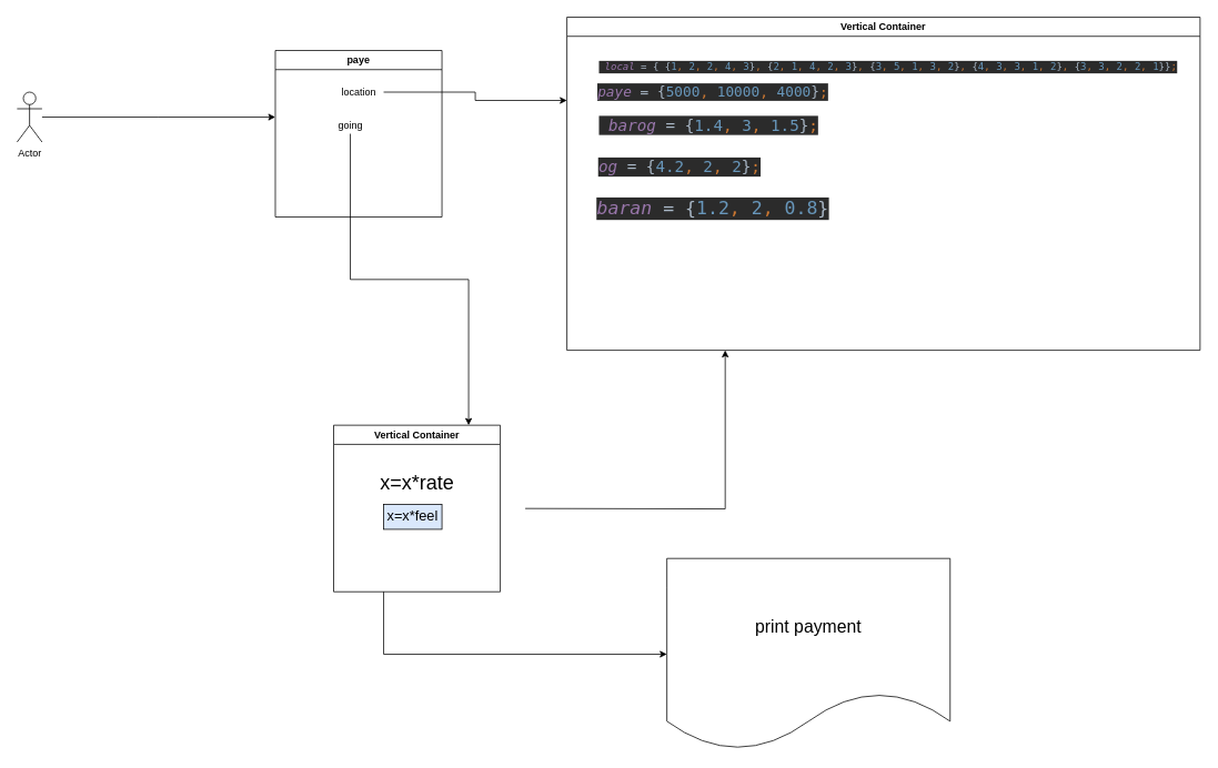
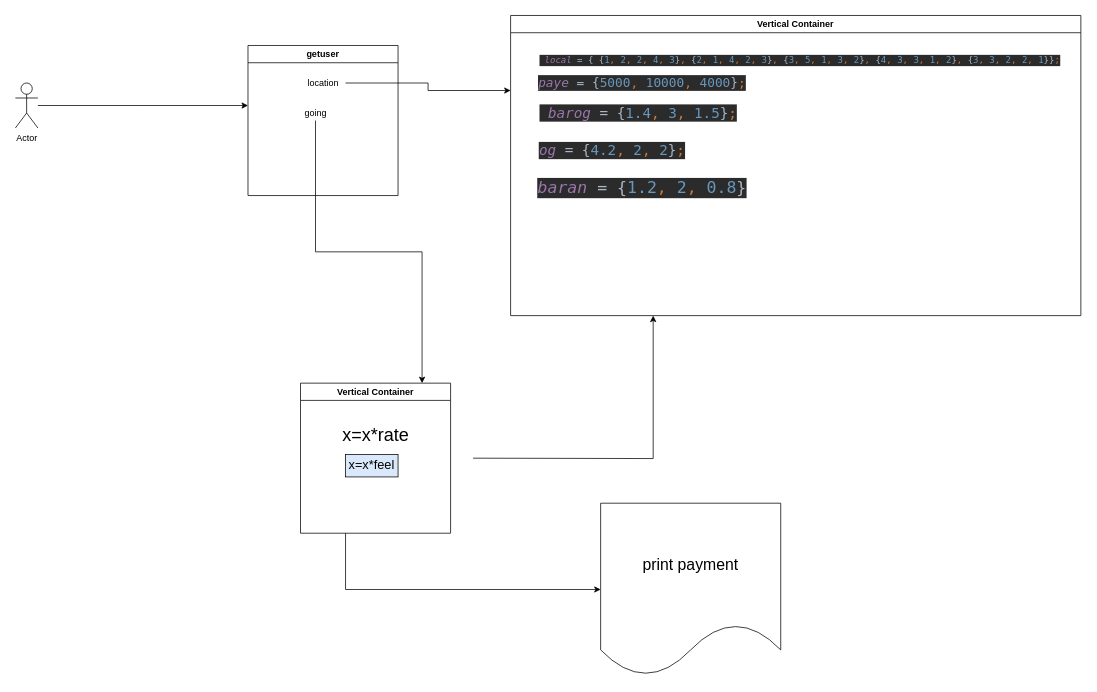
  <mxCell id="0" />
  <mxCell id="1" parent="0" />
  <mxCell id="2" style="edgeStyle=orthogonalEdgeStyle;rounded=0;orthogonalLoop=1;jettySize=auto;html=1;" edge="1" parent="1" source="3"><mxGeometry relative="1" as="geometry"><mxPoint x="330" y="140" as="targetPoint" /></mxGeometry></mxCell>
  <mxCell id="3" value="Actor" style="shape=umlActor;verticalLabelPosition=bottom;verticalAlign=top;html=1;outlineConnect=0;" vertex="1" parent="1"><mxGeometry x="20" y="110" width="30" height="60" as="geometry" /></mxCell>
- <mxCell id="4" value="paye" style="swimlane;startSize=23;" vertex="1" parent="1"><mxGeometry x="330" y="60" width="200" height="200" as="geometry" /></mxCell>
+ <mxCell id="4" value="getuser" style="swimlane;startSize=23;" vertex="1" parent="1"><mxGeometry x="330" y="60" width="200" height="200" as="geometry" /></mxCell>
  <mxCell id="5" value="location" style="text;html=1;align=center;verticalAlign=middle;resizable=0;points=[];autosize=1;strokeColor=none;" vertex="1" parent="4"><mxGeometry x="70" y="40" width="60" height="20" as="geometry" /></mxCell>
  <mxCell id="6" style="edgeStyle=orthogonalEdgeStyle;rounded=0;orthogonalLoop=1;jettySize=auto;html=1;entryX=0.81;entryY=0;entryDx=0;entryDy=0;entryPerimeter=0;" edge="1" parent="1" source="7" target="9"><mxGeometry relative="1" as="geometry" /></mxCell>
  <mxCell id="7" value="going" style="text;html=1;align=center;verticalAlign=middle;resizable=0;points=[];autosize=1;strokeColor=none;" vertex="1" parent="1"><mxGeometry x="400" y="140" width="40" height="20" as="geometry" /></mxCell>
  <mxCell id="8" style="edgeStyle=orthogonalEdgeStyle;rounded=0;orthogonalLoop=1;jettySize=auto;html=1;" edge="1" parent="1" source="9" target="20"><mxGeometry relative="1" as="geometry"><Array as="points"><mxPoint x="460" y="785" /></Array></mxGeometry></mxCell>
  <mxCell id="9" value="Vertical Container" style="swimlane;" vertex="1" parent="1"><mxGeometry x="400" y="510" width="200" height="200" as="geometry" /></mxCell>
  <mxCell id="10" value="Vertical Container" style="swimlane;" vertex="1" parent="1"><mxGeometry x="680" y="20" width="760" height="400" as="geometry" /></mxCell>
  <mxCell id="11" value="&lt;pre style=&quot;background-color: rgb(43 , 43 , 43) ; color: rgb(169 , 183 , 198) ; font-family: &amp;#34;fira code&amp;#34; , monospace&quot;&gt; &lt;span style=&quot;color: #9876aa ; font-style: italic&quot;&gt;local &lt;/span&gt;= { {&lt;span style=&quot;color: #6897bb&quot;&gt;1&lt;/span&gt;&lt;span style=&quot;color: #cc7832&quot;&gt;, &lt;/span&gt;&lt;span style=&quot;color: #6897bb&quot;&gt;2&lt;/span&gt;&lt;span style=&quot;color: #cc7832&quot;&gt;, &lt;/span&gt;&lt;span style=&quot;color: #6897bb&quot;&gt;2&lt;/span&gt;&lt;span style=&quot;color: #cc7832&quot;&gt;, &lt;/span&gt;&lt;span style=&quot;color: #6897bb&quot;&gt;4&lt;/span&gt;&lt;span style=&quot;color: #cc7832&quot;&gt;, &lt;/span&gt;&lt;span style=&quot;color: #6897bb&quot;&gt;3&lt;/span&gt;}&lt;span style=&quot;color: #cc7832&quot;&gt;, &lt;/span&gt;{&lt;span style=&quot;color: #6897bb&quot;&gt;2&lt;/span&gt;&lt;span style=&quot;color: #cc7832&quot;&gt;, &lt;/span&gt;&lt;span style=&quot;color: #6897bb&quot;&gt;1&lt;/span&gt;&lt;span style=&quot;color: #cc7832&quot;&gt;, &lt;/span&gt;&lt;span style=&quot;color: #6897bb&quot;&gt;4&lt;/span&gt;&lt;span style=&quot;color: #cc7832&quot;&gt;, &lt;/span&gt;&lt;span style=&quot;color: #6897bb&quot;&gt;2&lt;/span&gt;&lt;span style=&quot;color: #cc7832&quot;&gt;, &lt;/span&gt;&lt;span style=&quot;color: #6897bb&quot;&gt;3&lt;/span&gt;}&lt;span style=&quot;color: #cc7832&quot;&gt;, &lt;/span&gt;{&lt;span style=&quot;color: #6897bb&quot;&gt;3&lt;/span&gt;&lt;span style=&quot;color: #cc7832&quot;&gt;, &lt;/span&gt;&lt;span style=&quot;color: #6897bb&quot;&gt;5&lt;/span&gt;&lt;span style=&quot;color: #cc7832&quot;&gt;, &lt;/span&gt;&lt;span style=&quot;color: #6897bb&quot;&gt;1&lt;/span&gt;&lt;span style=&quot;color: #cc7832&quot;&gt;, &lt;/span&gt;&lt;span style=&quot;color: #6897bb&quot;&gt;3&lt;/span&gt;&lt;span style=&quot;color: #cc7832&quot;&gt;, &lt;/span&gt;&lt;span style=&quot;color: #6897bb&quot;&gt;2&lt;/span&gt;}&lt;span style=&quot;color: #cc7832&quot;&gt;, &lt;/span&gt;{&lt;span style=&quot;color: #6897bb&quot;&gt;4&lt;/span&gt;&lt;span style=&quot;color: #cc7832&quot;&gt;, &lt;/span&gt;&lt;span style=&quot;color: #6897bb&quot;&gt;3&lt;/span&gt;&lt;span style=&quot;color: #cc7832&quot;&gt;, &lt;/span&gt;&lt;span style=&quot;color: #6897bb&quot;&gt;3&lt;/span&gt;&lt;span style=&quot;color: #cc7832&quot;&gt;, &lt;/span&gt;&lt;span style=&quot;color: #6897bb&quot;&gt;1&lt;/span&gt;&lt;span style=&quot;color: #cc7832&quot;&gt;, &lt;/span&gt;&lt;span style=&quot;color: #6897bb&quot;&gt;2&lt;/span&gt;}&lt;span style=&quot;color: #cc7832&quot;&gt;, &lt;/span&gt;{&lt;span style=&quot;color: #6897bb&quot;&gt;3&lt;/span&gt;&lt;span style=&quot;color: #cc7832&quot;&gt;, &lt;/span&gt;&lt;span style=&quot;color: #6897bb&quot;&gt;3&lt;/span&gt;&lt;span style=&quot;color: #cc7832&quot;&gt;, &lt;/span&gt;&lt;span style=&quot;color: #6897bb&quot;&gt;2&lt;/span&gt;&lt;span style=&quot;color: #cc7832&quot;&gt;, &lt;/span&gt;&lt;span style=&quot;color: #6897bb&quot;&gt;2&lt;/span&gt;&lt;span style=&quot;color: #cc7832&quot;&gt;, &lt;/span&gt;&lt;span style=&quot;color: #6897bb&quot;&gt;1&lt;/span&gt;}}&lt;span style=&quot;color: rgb(204 , 120 , 50)&quot;&gt;;&lt;/span&gt;&lt;/pre&gt;" style="text;html=1;align=center;verticalAlign=middle;resizable=0;points=[];autosize=1;strokeColor=none;" vertex="1" parent="10"><mxGeometry x="30" y="40" width="710" height="40" as="geometry" /></mxCell>
  <mxCell id="12" value="&lt;pre style=&quot;background-color: rgb(43 , 43 , 43) ; color: rgb(169 , 183 , 198) ; font-family: &amp;#34;fira code&amp;#34; , monospace ; font-size: 17px&quot;&gt;&lt;span style=&quot;color: #9876aa ; font-style: italic&quot;&gt;paye &lt;/span&gt;= {&lt;span style=&quot;color: #6897bb&quot;&gt;5000&lt;/span&gt;&lt;span style=&quot;color: #cc7832&quot;&gt;, &lt;/span&gt;&lt;span style=&quot;color: #6897bb&quot;&gt;10000&lt;/span&gt;&lt;span style=&quot;color: #cc7832&quot;&gt;, &lt;/span&gt;&lt;span style=&quot;color: #6897bb&quot;&gt;4000&lt;/span&gt;}&lt;span style=&quot;color: #cc7832&quot;&gt;;&lt;/span&gt;&lt;/pre&gt;" style="text;html=1;align=center;verticalAlign=middle;resizable=0;points=[];autosize=1;strokeColor=none;" vertex="1" parent="10"><mxGeometry x="30" y="65" width="290" height="50" as="geometry" /></mxCell>
  <mxCell id="13" value="&lt;pre style=&quot;background-color: rgb(43 , 43 , 43) ; color: rgb(169 , 183 , 198) ; font-family: &amp;#34;fira code&amp;#34; , monospace ; font-size: 19px&quot;&gt; &lt;span style=&quot;color: #9876aa ; font-style: italic&quot;&gt;barog &lt;/span&gt;= {&lt;span style=&quot;color: #6897bb&quot;&gt;1.4&lt;/span&gt;&lt;span style=&quot;color: #cc7832&quot;&gt;, &lt;/span&gt;&lt;span style=&quot;color: #6897bb&quot;&gt;3&lt;/span&gt;&lt;span style=&quot;color: #cc7832&quot;&gt;, &lt;/span&gt;&lt;span style=&quot;color: #6897bb&quot;&gt;1.5&lt;/span&gt;}&lt;span style=&quot;color: #cc7832&quot;&gt;;&lt;/span&gt;&lt;/pre&gt;" style="text;html=1;align=center;verticalAlign=middle;resizable=0;points=[];autosize=1;strokeColor=none;" vertex="1" parent="10"><mxGeometry x="30" y="100" width="280" height="60" as="geometry" /></mxCell>
  <mxCell id="14" value="&lt;pre style=&quot;background-color: rgb(43 , 43 , 43) ; color: rgb(169 , 183 , 198) ; font-family: &amp;#34;fira code&amp;#34; , monospace ; font-size: 19px&quot;&gt;&lt;span style=&quot;color: #9876aa ; font-style: italic&quot;&gt;og &lt;/span&gt;= {&lt;span style=&quot;color: #6897bb&quot;&gt;4.2&lt;/span&gt;&lt;span style=&quot;color: #cc7832&quot;&gt;, &lt;/span&gt;&lt;span style=&quot;color: #6897bb&quot;&gt;2&lt;/span&gt;&lt;span style=&quot;color: #cc7832&quot;&gt;, &lt;/span&gt;&lt;span style=&quot;color: #6897bb&quot;&gt;2&lt;/span&gt;}&lt;span style=&quot;color: #cc7832&quot;&gt;;&lt;/span&gt;&lt;/pre&gt;" style="text;html=1;align=center;verticalAlign=middle;resizable=0;points=[];autosize=1;strokeColor=none;" vertex="1" parent="10"><mxGeometry x="30" y="150" width="210" height="60" as="geometry" /></mxCell>
  <mxCell id="15" value="&lt;pre style=&quot;background-color: #2b2b2b ; color: #a9b7c6 ; font-family: &amp;#34;fira code&amp;#34; , monospace ; font-size: 16.5pt&quot;&gt;&lt;span style=&quot;color: #9876aa ; font-style: italic&quot;&gt;baran &lt;/span&gt;= {&lt;span style=&quot;color: #6897bb&quot;&gt;1.2&lt;/span&gt;&lt;span style=&quot;color: #cc7832&quot;&gt;, &lt;/span&gt;&lt;span style=&quot;color: #6897bb&quot;&gt;2&lt;/span&gt;&lt;span style=&quot;color: #cc7832&quot;&gt;, &lt;/span&gt;&lt;span style=&quot;color: #6897bb&quot;&gt;0.8&lt;/span&gt;}&lt;/pre&gt;" style="text;html=1;align=center;verticalAlign=middle;resizable=0;points=[];autosize=1;strokeColor=none;" vertex="1" parent="10"><mxGeometry x="30" y="200" width="290" height="60" as="geometry" /></mxCell>
  <mxCell id="16" style="edgeStyle=orthogonalEdgeStyle;rounded=0;orthogonalLoop=1;jettySize=auto;html=1;entryX=0;entryY=0.25;entryDx=0;entryDy=0;" edge="1" parent="1" source="5" target="10"><mxGeometry relative="1" as="geometry" /></mxCell>
  <mxCell id="17" style="edgeStyle=orthogonalEdgeStyle;rounded=0;orthogonalLoop=1;jettySize=auto;html=1;entryX=0.25;entryY=1;entryDx=0;entryDy=0;" edge="1" parent="1" target="10"><mxGeometry relative="1" as="geometry"><mxPoint x="630" y="610" as="sourcePoint" /></mxGeometry></mxCell>
  <mxCell id="18" value="&lt;font style=&quot;font-size: 24px&quot;&gt;x=x*rate&lt;/font&gt;" style="text;html=1;align=center;verticalAlign=middle;resizable=0;points=[];autosize=1;strokeColor=none;" vertex="1" parent="1"><mxGeometry x="450" y="570" width="100" height="20" as="geometry" /></mxCell>
  <mxCell id="19" value="&lt;font style=&quot;font-size: 17px&quot;&gt;x=x*feel&lt;/font&gt;" style="whiteSpace=wrap;html=1;fillColor=#dae8fc;" vertex="1" parent="1"><mxGeometry x="460" y="605" width="70" height="30" as="geometry" /></mxCell>
- <mxCell id="20" value="&lt;font style=&quot;font-size: 21px&quot;&gt;print payment&lt;/font&gt;" style="shape=document;whiteSpace=wrap;html=1;boundedLbl=1;" vertex="1" parent="1"><mxGeometry x="800" y="670" width="340" height="230" as="geometry" /></mxCell>
+ <mxCell id="20" value="&lt;font style=&quot;font-size: 21px&quot;&gt;print payment&lt;/font&gt;" style="shape=document;whiteSpace=wrap;html=1;boundedLbl=1;" vertex="1" parent="1"><mxGeometry x="800" y="670" width="240" height="230" as="geometry" /></mxCell>
